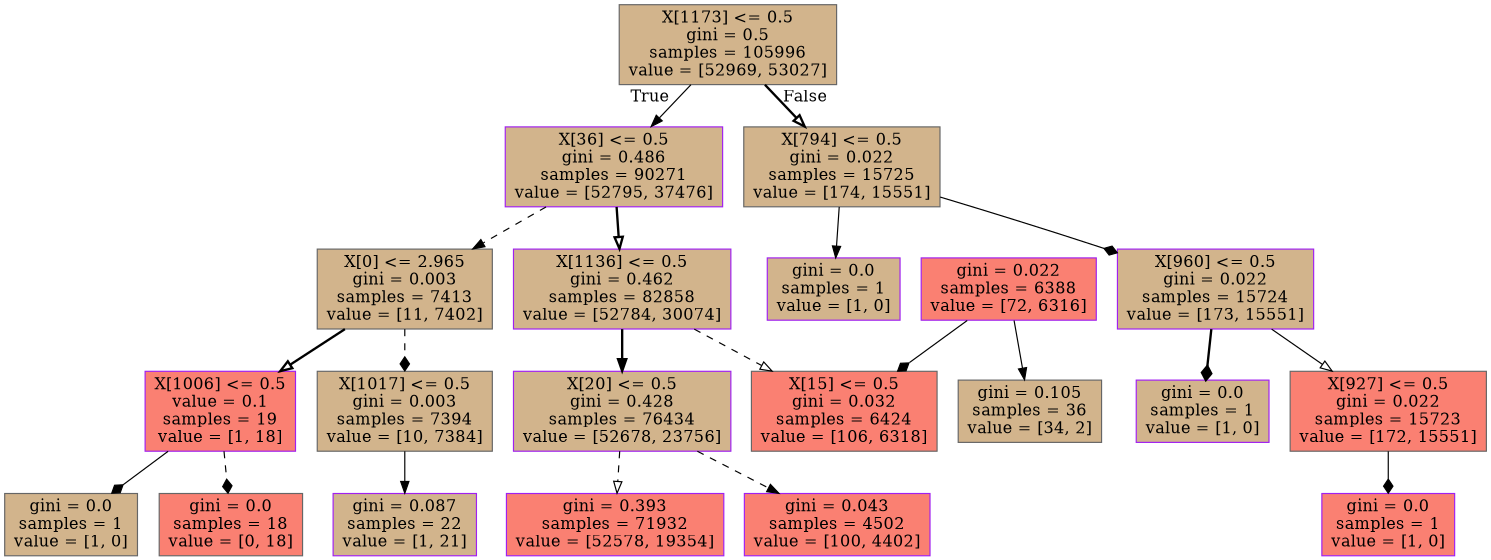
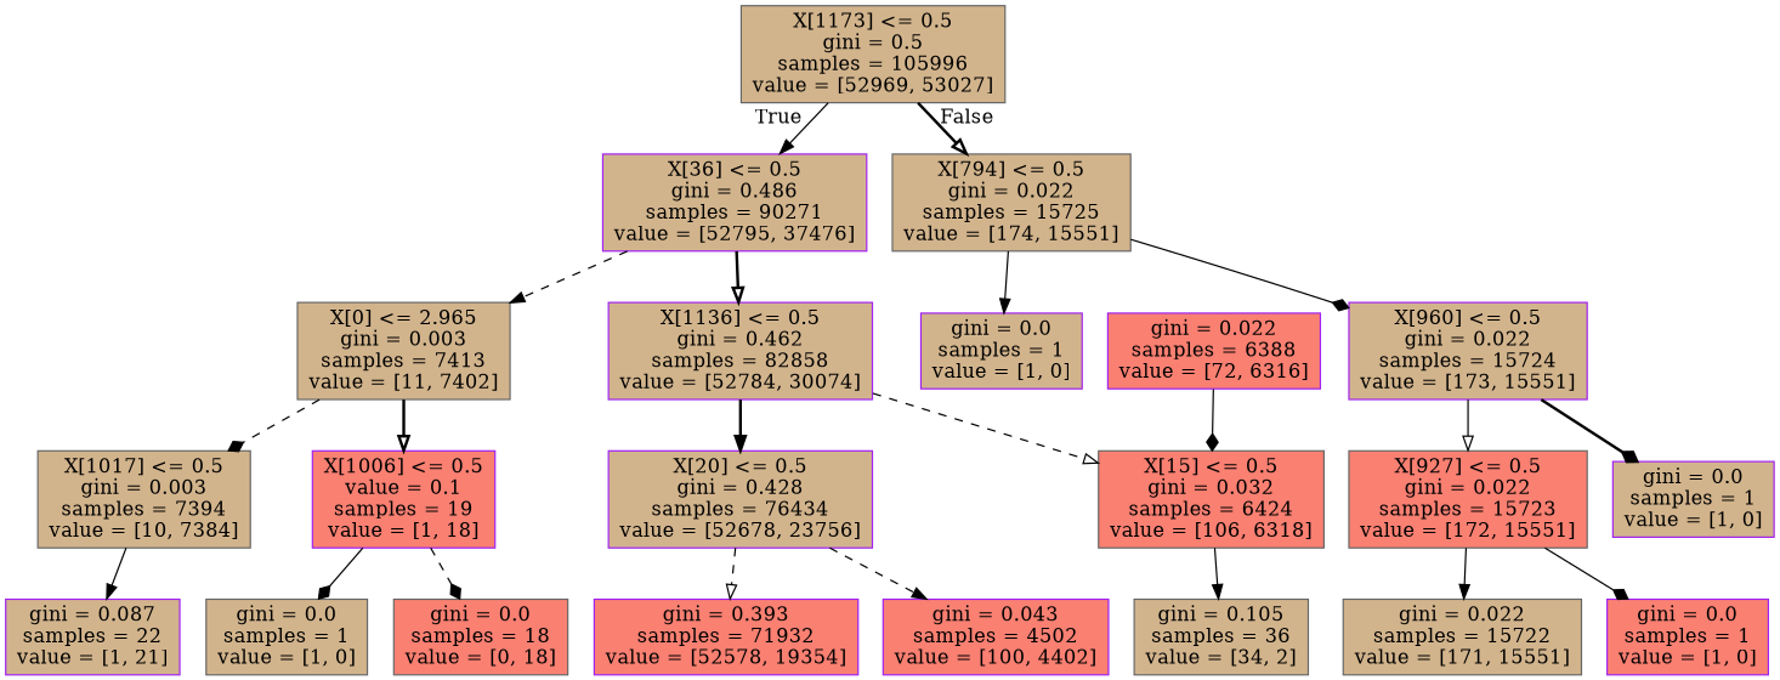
  digraph {
    node [color=purple fillcolor=tan shape=box style=filled]
    edge [arrowhead=normal style=solid]
    n1 [color=gray40 label="X[1173] <= 0.5\ngini = 0.5\nsamples = 105996\nvalue = [52969, 53027]"]
    n2 [label="X[36] <= 0.5\ngini = 0.486\nsamples = 90271\nvalue = [52795, 37476]"]
    n3 [color=gray40 label="X[794] <= 0.5\ngini = 0.022\nsamples = 15725\nvalue = [174, 15551]"]
    n4 [label="X[1136] <= 0.5\ngini = 0.462\nsamples = 82858\nvalue = [52784, 30074]"]
    n5 [color=gray40 label="X[0] <= 2.965\ngini = 0.003\nsamples = 7413\nvalue = [11, 7402]"]
    n6 [label="X[960] <= 0.5\ngini = 0.022\nsamples = 15724\nvalue = [173, 15551]"]
    n7 [label="gini = 0.0\nsamples = 1\nvalue = [1, 0]"]
    n8 [label="X[20] <= 0.5\ngini = 0.428\nsamples = 76434\nvalue = [52678, 23756]"]
    n9 [color=gray40 fillcolor=salmon label="X[15] <= 0.5\ngini = 0.032\nsamples = 6424\nvalue = [106, 6318]"]
    n10 [color=gray40 label="X[1017] <= 0.5\ngini = 0.003\nsamples = 7394\nvalue = [10, 7384]"]
    n11 [fillcolor=salmon label="X[1006] <= 0.5\nvalue = 0.1\nsamples = 19\nvalue = [1, 18]"]
    n12 [fillcolor=salmon label="gini = 0.393\nsamples = 71932\nvalue = [52578, 19354]"]
    n13 [fillcolor=salmon label="gini = 0.043\nsamples = 4502\nvalue = [100, 4402]"]
    n14 [color=gray40 label="gini = 0.105\nsamples = 36\nvalue = [34, 2]"]
    n15 [fillcolor=salmon label="gini = 0.022\nsamples = 6388\nvalue = [72, 6316]"]
    n16 [label="gini = 0.087\nsamples = 22\nvalue = [1, 21]"]
    n17 [color=gray40 fillcolor=salmon label="gini = 0.0\nsamples = 18\nvalue = [0, 18]"]
    n18 [color=gray40 label="gini = 0.0\nsamples = 1\nvalue = [1, 0]"]
    n19 [color=gray40 fillcolor=salmon label="X[927] <= 0.5\ngini = 0.022\nsamples = 15723\nvalue = [172, 15551]"]
    n20 [label="gini = 0.0\nsamples = 1\nvalue = [1, 0]"]
+   n21 [color=gray40 label="gini = 0.022\nsamples = 15722\nvalue = [171, 15551]"]
    n22 [fillcolor=salmon label="gini = 0.0\nsamples = 1\nvalue = [1, 0]"]
    n1 -> n2 [headlabel=True labelangle=45 labeldistance=2.5]
    n1 -> n3 [arrowhead=onormal headlabel=False labelangle=-45 labeldistance=2.5 style=bold]
    n2 -> n4 [arrowhead=onormal style=bold]
    n2 -> n5 [style=dashed]
    n3 -> n6 [arrowhead=diamond]
    n3 -> n7
    n4 -> n8 [style=bold]
    n4 -> n9 [arrowhead=onormal style=dashed]
    n5 -> n10 [arrowhead=diamond style=dashed]
    n5 -> n11 [arrowhead=onormal style=bold]
    n6 -> n19 [arrowhead=onormal]
    n6 -> n20 [arrowhead=diamond style=bold]
    n8 -> n12 [arrowhead=onormal style=dashed]
    n8 -> n13 [style=dashed]
-   n15 -> n14
+   n9 -> n14
    n10 -> n16
    n11 -> n17 [arrowhead=diamond style=dashed]
    n11 -> n18 [arrowhead=diamond]
    n15 -> n9 [arrowhead=diamond]
+   n19 -> n21
    n19 -> n22 [arrowhead=diamond]
  }
